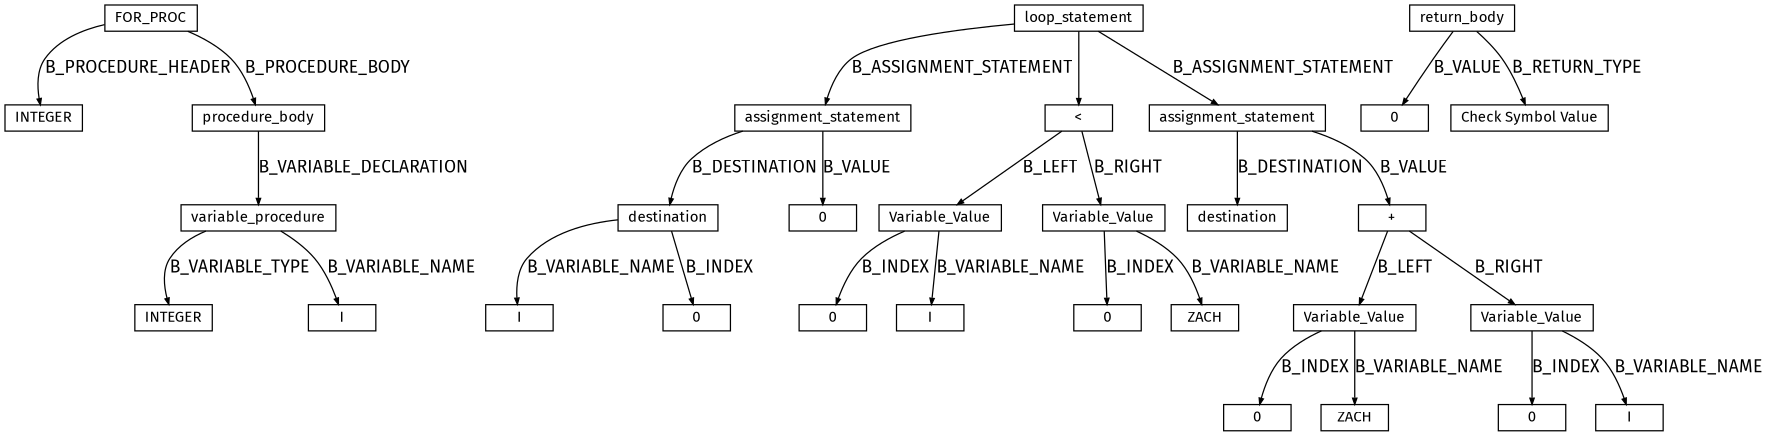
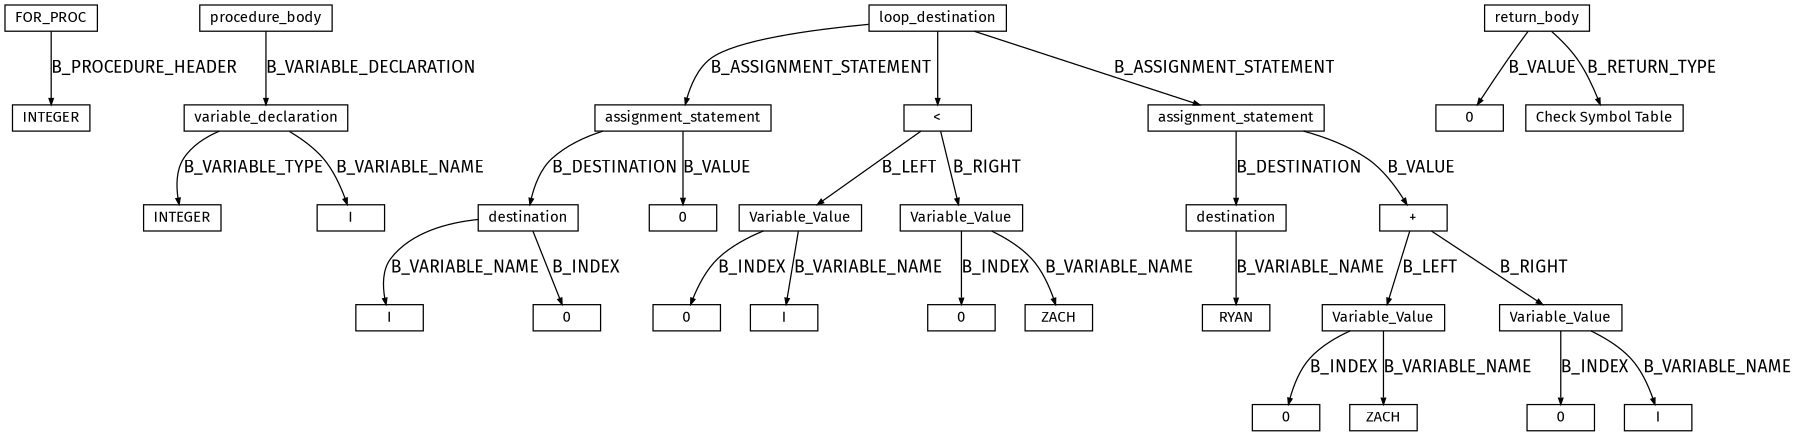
  digraph {
    fontname="Fira Sans"
    ranksep=.6
    node [fontname="Fira Sans" fontsize=12 shape=box]
    edge [arrowsize=.5 fontname="Fira Sans"]
    n1 [height=.1 label=FOR_PROC]
    n2 [height=.1 label=INTEGER]
    n3 [height=.1 label=procedure_body]
-   n4 [height=.1 label=variable_procedure]
+   n4 [height=.1 label=variable_declaration]
    n5 [height=.1 label=INTEGER]
    n6 [height=.1 label=I]
-   n7 [height=.1 label=loop_statement]
+   n7 [height=.1 label=loop_destination]
    n8 [height=.1 label=assignment_statement]
    n9 [height=.1 label="<"]
    n10 [height=.1 label=assignment_statement]
    n11 [height=.1 label=return_body]
    n12 [height=.1 label=0]
-   n13 [height=.1 label="Check Symbol Value"]
+   n13 [height=.1 label="Check Symbol Table"]
    n14 [height=.1 label=destination]
    n15 [height=.1 label=0]
    n16 [height=.1 label=Variable_Value]
    n17 [height=.1 label=Variable_Value]
    n18 [height=.1 label=destination]
    n19 [height=.1 label="+"]
    n20 [height=.1 label=I]
    n21 [height=.1 label=0]
    n22 [height=.1 label=0]
    n23 [height=.1 label=I]
    n24 [height=.1 label=0]
    n25 [height=.1 label=ZACH]
+   n26 [height=.1 label=RYAN]
    n27 [height=.1 label=Variable_Value]
    n28 [height=.1 label=Variable_Value]
    n29 [height=.1 label=0]
    n30 [height=.1 label=ZACH]
    n31 [height=.1 label=0]
    n32 [height=.1 label=I]
    n1 -> n2 [label=B_PROCEDURE_HEADER]
-   n1 -> n3 [label=B_PROCEDURE_BODY]
    n3 -> n4 [label=B_VARIABLE_DECLARATION]
    n4 -> n5 [label=B_VARIABLE_TYPE]
    n4 -> n6 [label=B_VARIABLE_NAME]
    n7 -> n8 [label=B_ASSIGNMENT_STATEMENT]
    n7 -> n9
    n7 -> n10 [label=B_ASSIGNMENT_STATEMENT]
    n8 -> n14 [label=B_DESTINATION]
    n8 -> n15 [label=B_VALUE]
    n9 -> n16 [label=B_LEFT]
    n9 -> n17 [label=B_RIGHT]
    n10 -> n18 [label=B_DESTINATION]
    n10 -> n19 [label=B_VALUE]
    n11 -> n12 [label=B_VALUE]
    n11 -> n13 [label=B_RETURN_TYPE]
    n14 -> n20 [label=B_VARIABLE_NAME]
    n14 -> n21 [label=B_INDEX]
    n16 -> n22 [label=B_INDEX]
    n16 -> n23 [label=B_VARIABLE_NAME]
    n17 -> n24 [label=B_INDEX]
    n17 -> n25 [label=B_VARIABLE_NAME]
+   n18 -> n26 [label=B_VARIABLE_NAME]
    n19 -> n27 [label=B_LEFT]
    n19 -> n28 [label=B_RIGHT]
    n27 -> n29 [label=B_INDEX]
    n27 -> n30 [label=B_VARIABLE_NAME]
    n28 -> n31 [label=B_INDEX]
    n28 -> n32 [label=B_VARIABLE_NAME]
  }
